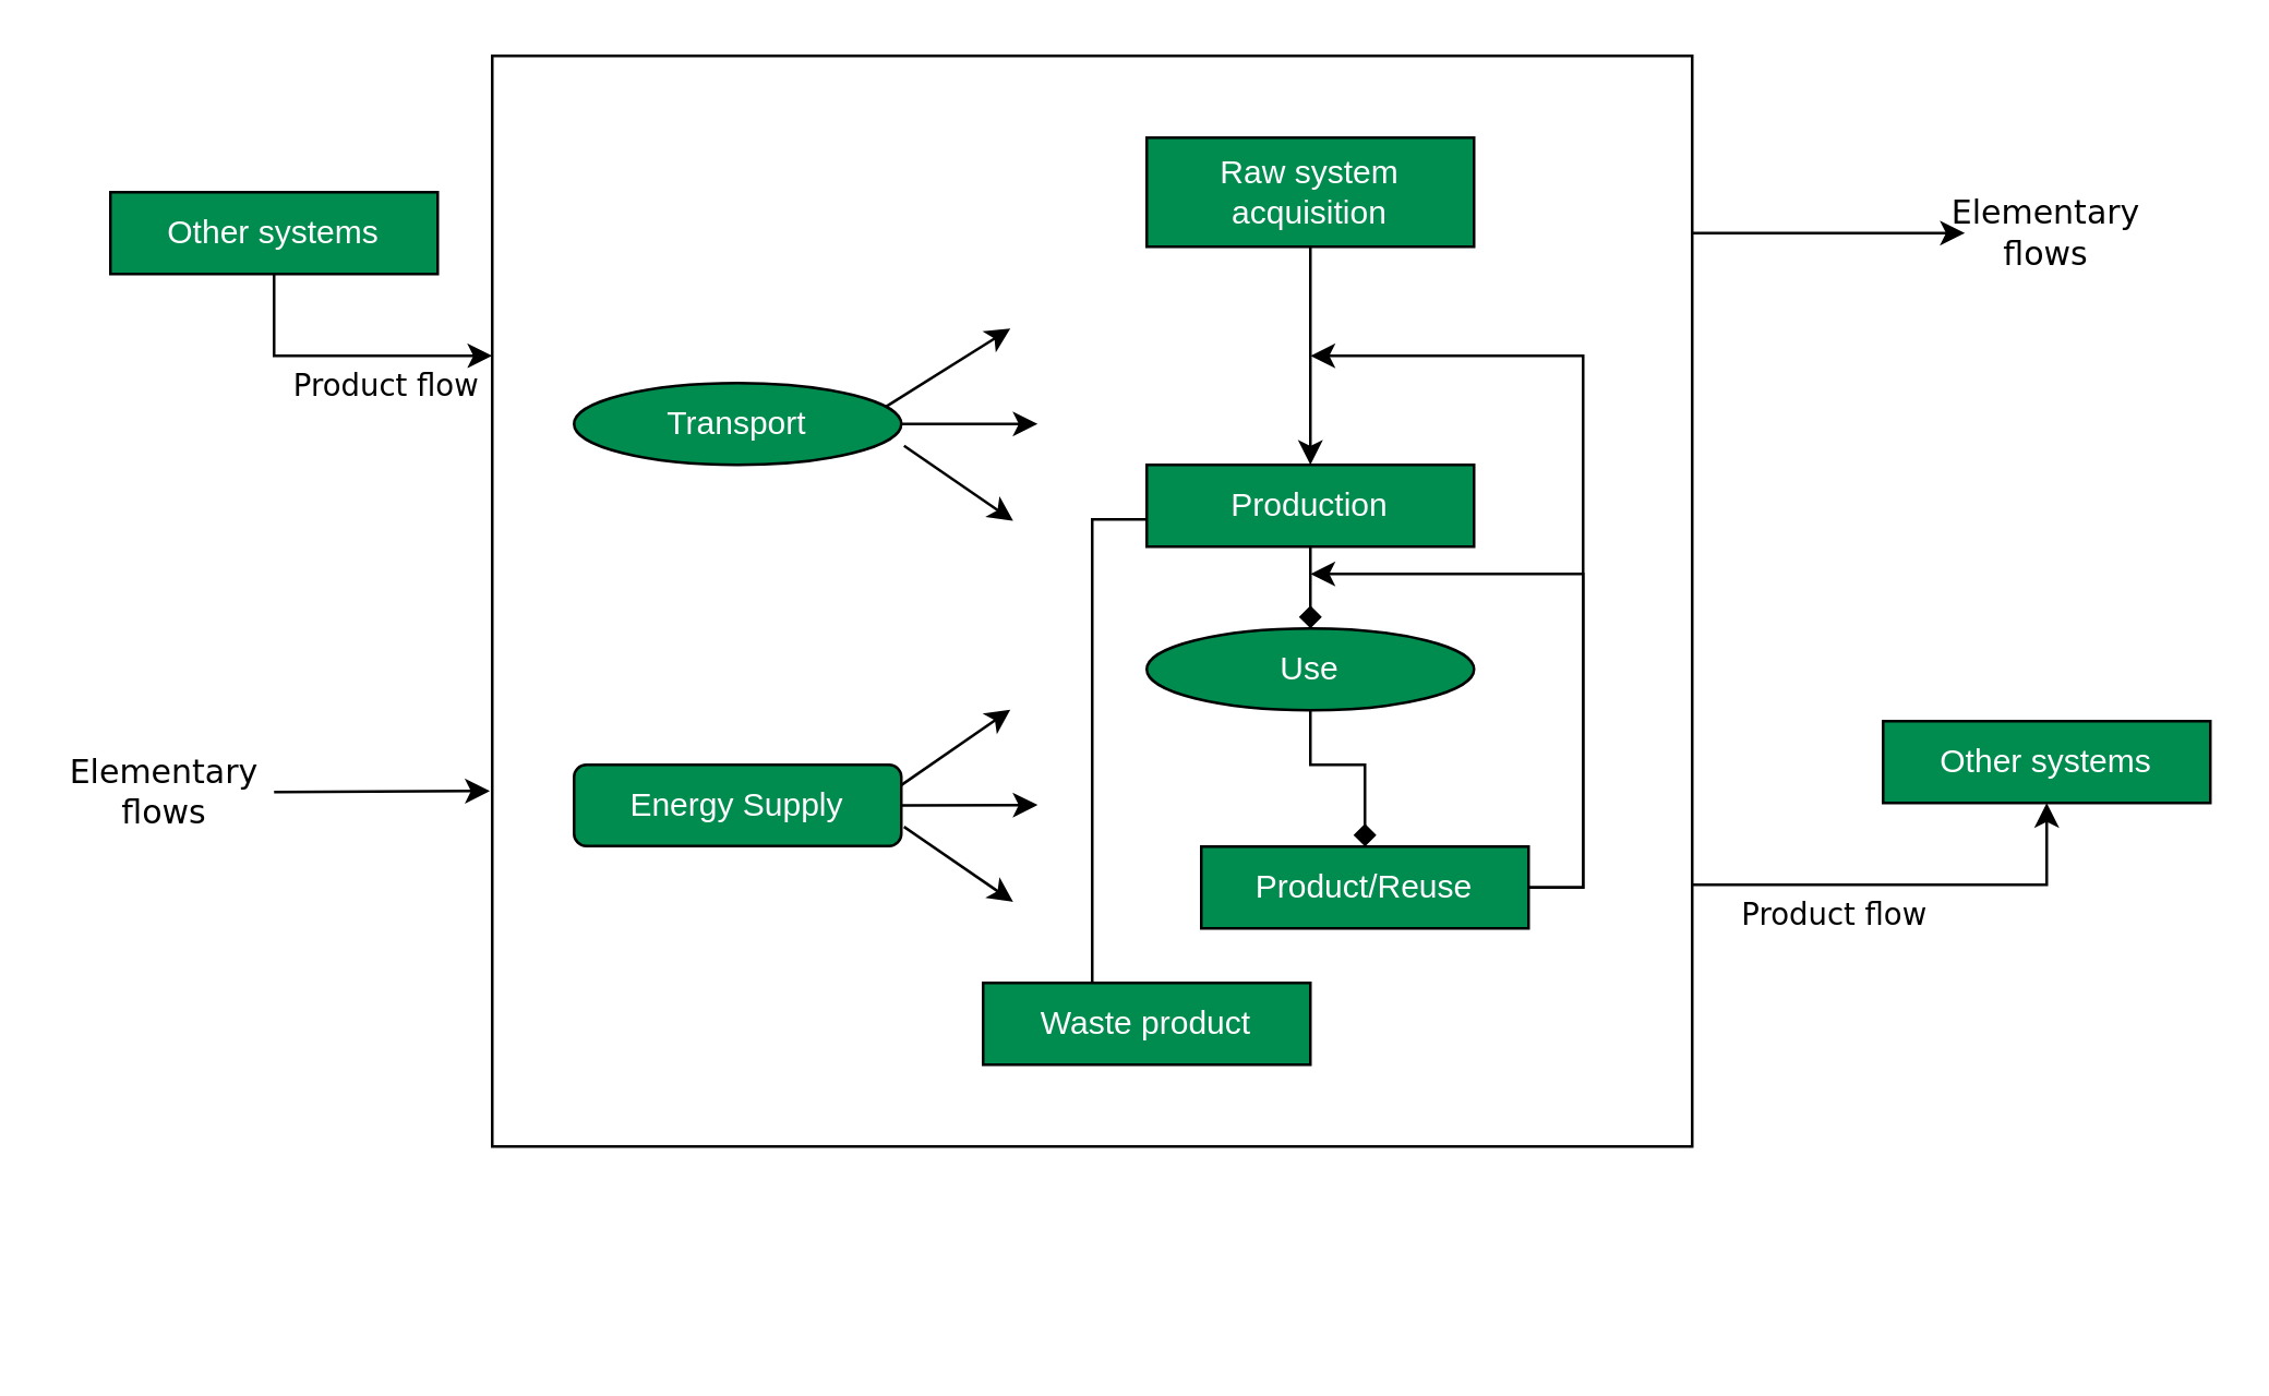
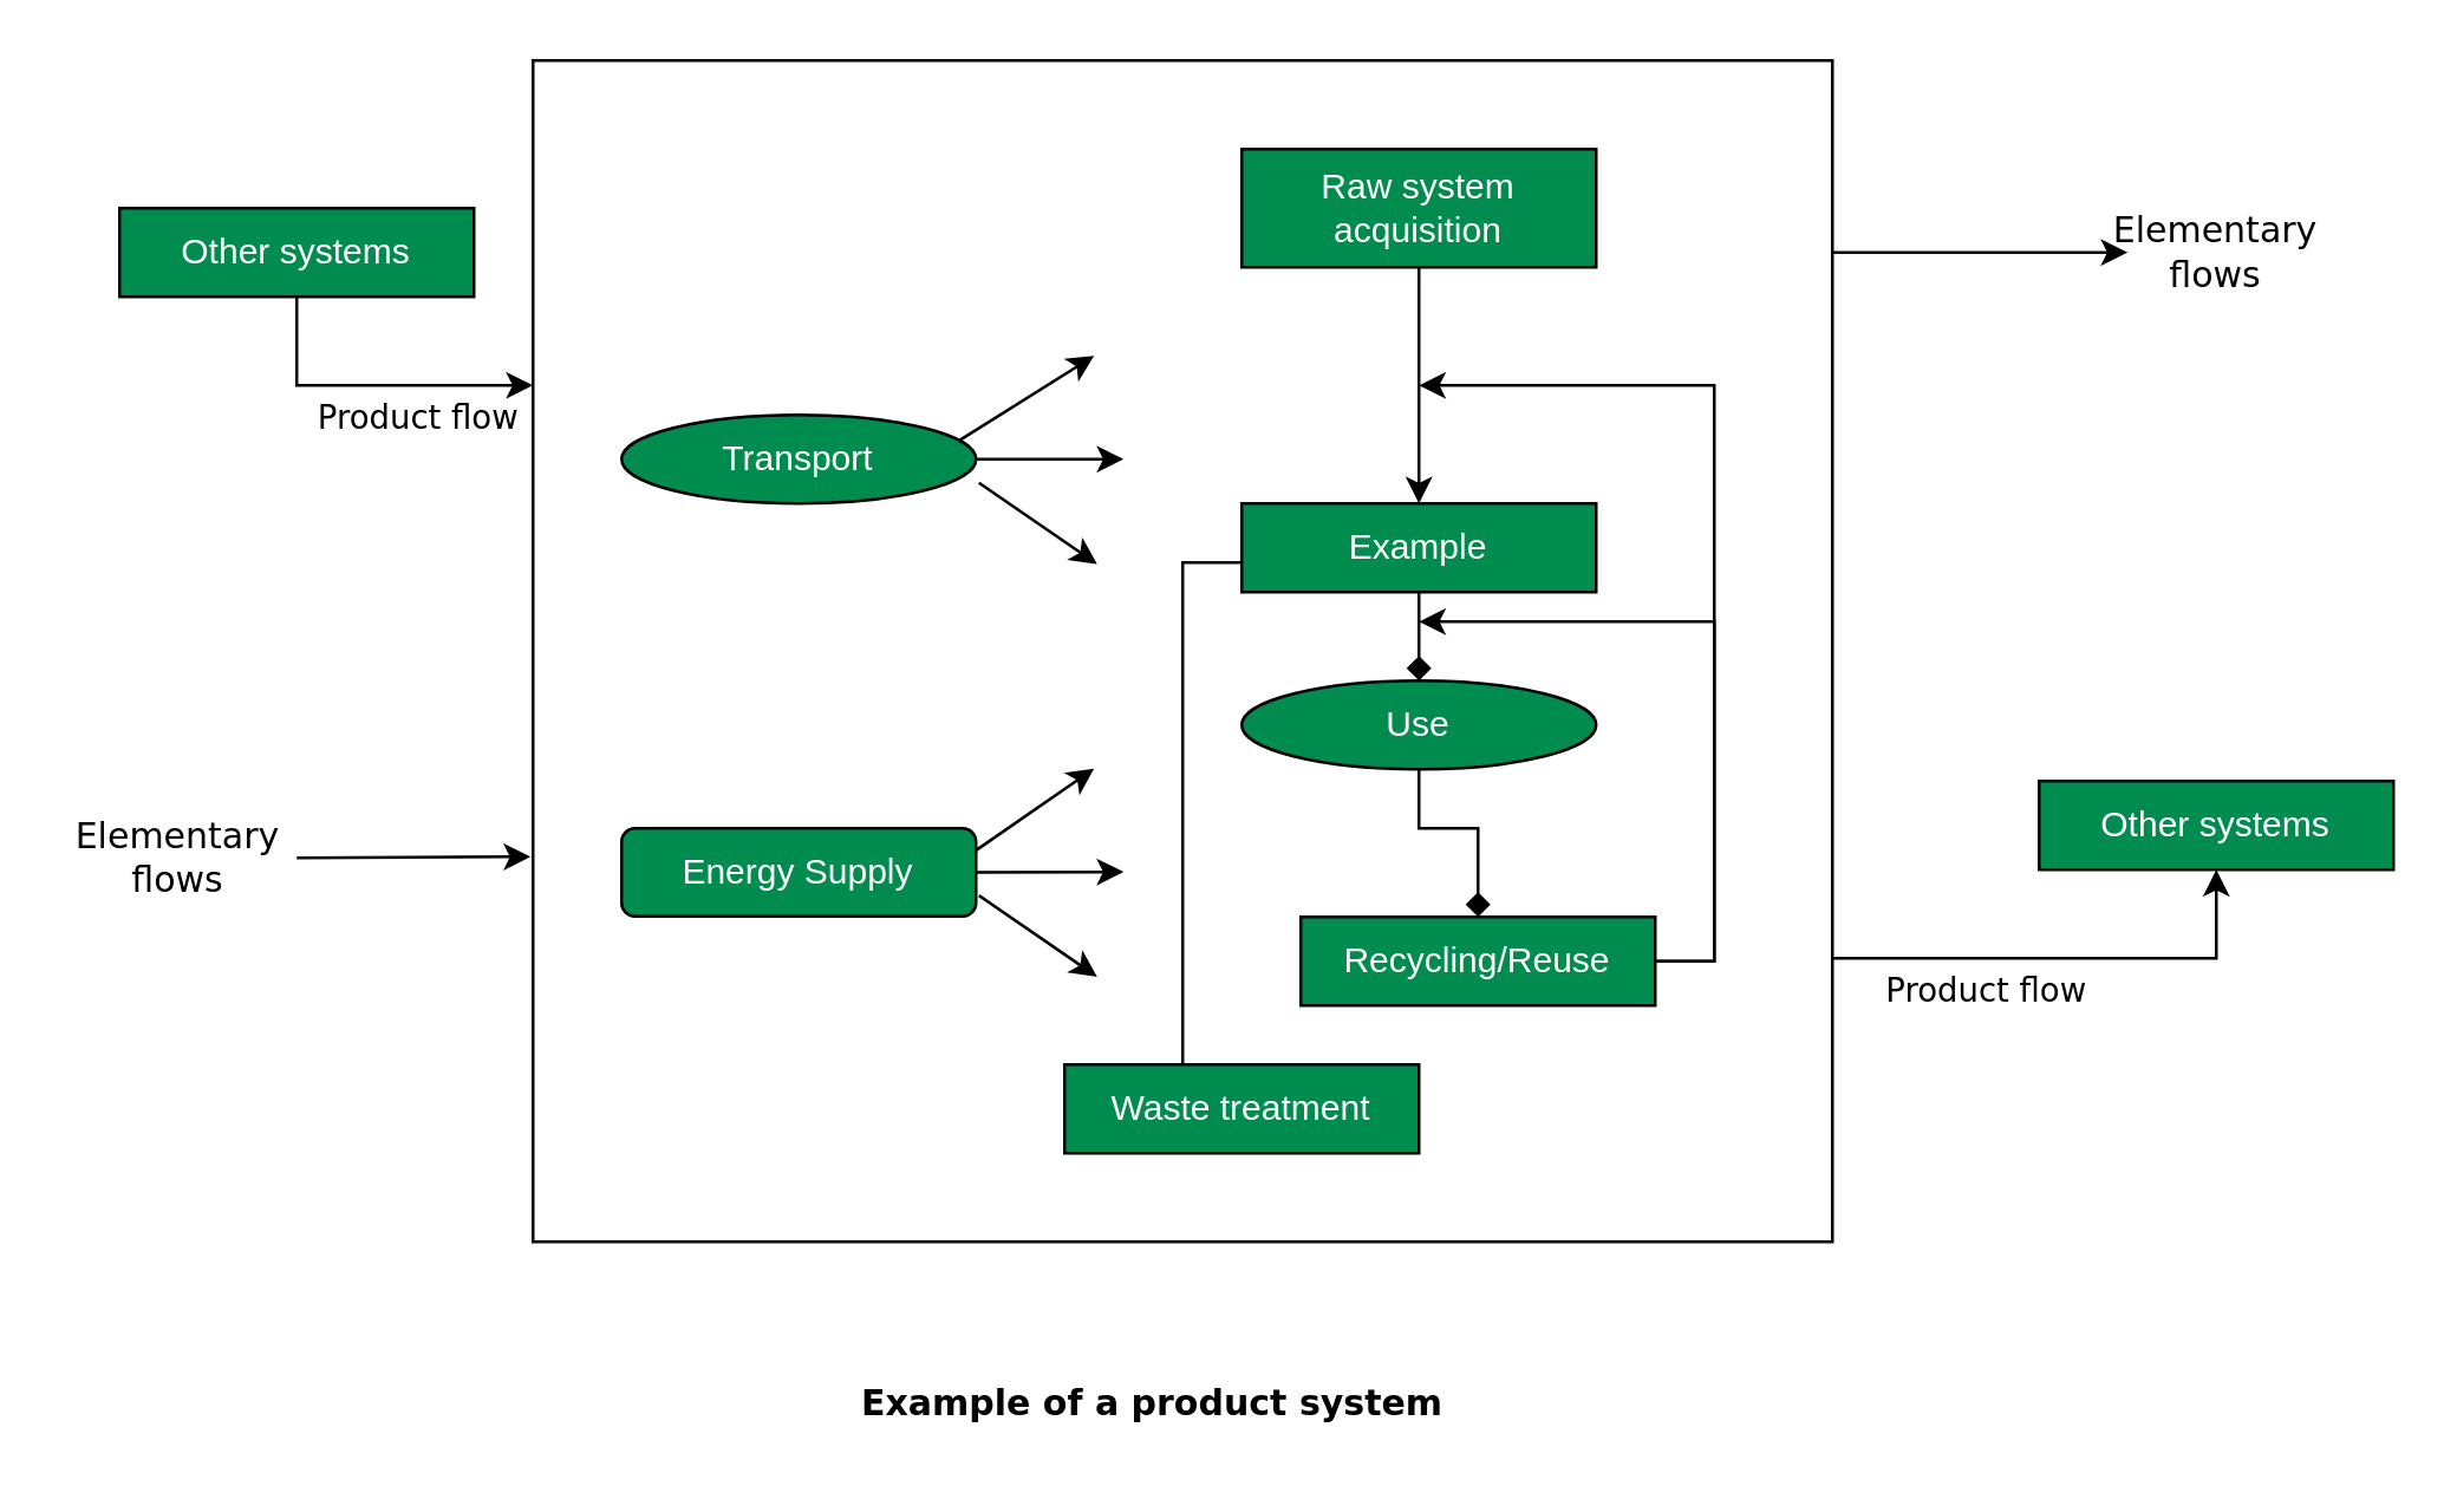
  <mxCell id="0" />
  <mxCell id="1" parent="0" />
+ <mxCell id="2" value="&lt;blockquote style=&quot;margin: 0 0 0 40px; border: none; padding: 0px;&quot;&gt;&lt;b&gt;Example of a product system&lt;/b&gt;&lt;/blockquote&gt;" style="text;html=1;strokeColor=none;fillColor=none;align=center;verticalAlign=middle;whiteSpace=wrap;rounded=0;fontFamily=Dejavu Sans;fontColor=#000000;" parent="1" vertex="1"><mxGeometry x="120" y="460" width="500" height="30" as="geometry" /></mxCell>
  <mxCell id="3" style="edgeStyle=orthogonalEdgeStyle;rounded=0;orthogonalLoop=1;jettySize=auto;html=1;fontFamily=Dejavu Sans;fontColor=#000000;" edge="1" parent="1" source="4" target="31"><mxGeometry relative="1" as="geometry"><mxPoint x="740" y="220" as="targetPoint" /><Array as="points"><mxPoint x="640" y="85" /><mxPoint x="640" y="85" /></Array></mxGeometry></mxCell>
  <mxCell id="4" value="" style="rounded=0;whiteSpace=wrap;html=1;fontFamily=Dejavu Sans;fontColor=#000000;strokeColor=#000000;fillColor=none;" vertex="1" parent="1"><mxGeometry x="180" y="20" width="440" height="400" as="geometry" /></mxCell>
  <mxCell id="5" value="Transport" style="ellipse;whiteSpace=wrap;html=1;strokeColor=#000000;fillColor=#008C4F;fontColor=#FFFFFF;" vertex="1" parent="1"><mxGeometry x="210" y="140" width="120" height="30" as="geometry" /></mxCell>
  <mxCell id="6" value="" style="group" vertex="1" connectable="0" parent="1"><mxGeometry x="331" y="120" width="49" height="70.5" as="geometry" /></mxCell>
  <mxCell id="7" style="rounded=0;orthogonalLoop=1;jettySize=auto;html=1;fontFamily=Dejavu Sans;fontColor=#000000;exitX=1;exitY=0.25;exitDx=0;exitDy=0;" edge="1" parent="6" source="5"><mxGeometry relative="1" as="geometry"><mxPoint x="39" as="targetPoint" /></mxGeometry></mxCell>
  <mxCell id="8" style="rounded=0;orthogonalLoop=1;jettySize=auto;html=1;fontFamily=Dejavu Sans;fontColor=#000000;exitX=1;exitY=0.5;exitDx=0;exitDy=0;" edge="1" parent="6" source="5"><mxGeometry relative="1" as="geometry"><mxPoint x="49" y="35.0" as="targetPoint" /><mxPoint x="9" y="37.5" as="sourcePoint" /></mxGeometry></mxCell>
  <mxCell id="9" style="rounded=0;orthogonalLoop=1;jettySize=auto;html=1;fontFamily=Dejavu Sans;fontColor=#000000;exitX=1;exitY=0.25;exitDx=0;exitDy=0;" edge="1" parent="6"><mxGeometry relative="1" as="geometry"><mxPoint x="40" y="70.5" as="targetPoint" /><mxPoint y="43" as="sourcePoint" /></mxGeometry></mxCell>
  <mxCell id="10" value="Energy Supply" style="whiteSpace=wrap;html=1;strokeColor=#000000;fillColor=#008C4F;fontColor=#FFFFFF;rounded=1;" vertex="1" parent="1"><mxGeometry x="210" y="280" width="120" height="29.75" as="geometry" /></mxCell>
  <mxCell id="11" value="" style="group" vertex="1" connectable="0" parent="1"><mxGeometry x="331" y="259.75" width="49" height="70.5" as="geometry" /></mxCell>
  <mxCell id="12" style="rounded=0;orthogonalLoop=1;jettySize=auto;html=1;fontFamily=Dejavu Sans;fontColor=#000000;exitX=1;exitY=0.25;exitDx=0;exitDy=0;" edge="1" parent="11" source="10"><mxGeometry relative="1" as="geometry"><mxPoint x="39" as="targetPoint" /></mxGeometry></mxCell>
  <mxCell id="13" style="rounded=0;orthogonalLoop=1;jettySize=auto;html=1;fontFamily=Dejavu Sans;fontColor=#000000;exitX=1;exitY=0.5;exitDx=0;exitDy=0;" edge="1" parent="11" source="10"><mxGeometry relative="1" as="geometry"><mxPoint x="49" y="35.0" as="targetPoint" /><mxPoint x="9" y="37.5" as="sourcePoint" /></mxGeometry></mxCell>
  <mxCell id="14" style="rounded=0;orthogonalLoop=1;jettySize=auto;html=1;fontFamily=Dejavu Sans;fontColor=#000000;exitX=1;exitY=0.25;exitDx=0;exitDy=0;" edge="1" parent="11"><mxGeometry relative="1" as="geometry"><mxPoint x="40" y="70.5" as="targetPoint" /><mxPoint y="43" as="sourcePoint" /></mxGeometry></mxCell>
  <mxCell id="15" style="edgeStyle=orthogonalEdgeStyle;rounded=0;orthogonalLoop=1;jettySize=auto;html=1;fontFamily=Dejavu Sans;fontColor=#000000;" edge="1" parent="1" source="17" target="4"><mxGeometry relative="1" as="geometry"><Array as="points"><mxPoint x="100" y="130" /></Array></mxGeometry></mxCell>
  <mxCell id="16" value="Product flow" style="edgeLabel;html=1;align=center;verticalAlign=middle;resizable=0;points=[];fontFamily=Dejavu Sans;fontColor=#000000;" vertex="1" connectable="0" parent="15"><mxGeometry x="0.544" y="-3" relative="1" as="geometry"><mxPoint x="-15" y="7" as="offset" /></mxGeometry></mxCell>
  <mxCell id="17" value="Other systems" style="rounded=0;whiteSpace=wrap;html=1;strokeColor=#000000;fillColor=#008C4F;fontColor=#FFFFFF;" vertex="1" parent="1"><mxGeometry x="40" y="70" width="120" height="30" as="geometry" /></mxCell>
  <mxCell id="18" value="" style="endArrow=classic;html=1;rounded=0;fontFamily=Dejavu Sans;fontColor=#000000;entryX=-0.002;entryY=0.674;entryDx=0;entryDy=0;entryPerimeter=0;" edge="1" parent="1" target="4"><mxGeometry width="50" height="50" relative="1" as="geometry"><mxPoint x="100" y="290" as="sourcePoint" /><mxPoint x="310" y="170" as="targetPoint" /></mxGeometry></mxCell>
  <mxCell id="19" value="Elementary flows" style="text;html=1;strokeColor=none;fillColor=none;align=center;verticalAlign=middle;whiteSpace=wrap;rounded=0;fontFamily=Dejavu Sans;fontColor=#000000;" vertex="1" parent="1"><mxGeometry x="20" y="274.75" width="80" height="30" as="geometry" /></mxCell>
  <mxCell id="20" style="edgeStyle=orthogonalEdgeStyle;rounded=0;orthogonalLoop=1;jettySize=auto;html=1;fontFamily=Dejavu Sans;fontColor=#000000;" edge="1" parent="1" source="21" target="23"><mxGeometry relative="1" as="geometry" /></mxCell>
  <mxCell id="21" value="Raw system acquisition" style="rounded=0;whiteSpace=wrap;html=1;strokeColor=#000000;fillColor=#008C4F;fontColor=#FFFFFF;" vertex="1" parent="1"><mxGeometry x="420" y="50" width="120" height="40" as="geometry" /></mxCell>
  <mxCell id="22" style="edgeStyle=orthogonalEdgeStyle;rounded=0;orthogonalLoop=1;jettySize=auto;html=1;fontFamily=Dejavu Sans;fontColor=#000000;endArrow=diamond;" edge="1" parent="1" source="23" target="25"><mxGeometry relative="1" as="geometry" /></mxCell>
- <mxCell id="23" value="Production" style="rounded=0;whiteSpace=wrap;html=1;strokeColor=#000000;fillColor=#008C4F;fontColor=#FFFFFF;" vertex="1" parent="1"><mxGeometry x="420" y="170" width="120" height="30" as="geometry" /></mxCell>
+ <mxCell id="23" value="Example" style="rounded=0;whiteSpace=wrap;html=1;strokeColor=#000000;fillColor=#008C4F;fontColor=#FFFFFF;" vertex="1" parent="1"><mxGeometry x="420" y="170" width="120" height="30" as="geometry" /></mxCell>
  <mxCell id="24" style="edgeStyle=orthogonalEdgeStyle;rounded=0;orthogonalLoop=1;jettySize=auto;html=1;fontFamily=Dejavu Sans;fontColor=#000000;endArrow=diamond;" edge="1" parent="1" source="25" target="27"><mxGeometry relative="1" as="geometry"><Array as="points"><mxPoint x="480" y="280" /><mxPoint x="500" y="280" /></Array></mxGeometry></mxCell>
  <mxCell id="25" value="Use" style="ellipse;whiteSpace=wrap;html=1;strokeColor=#000000;fillColor=#008C4F;fontColor=#FFFFFF;" vertex="1" parent="1"><mxGeometry x="420" y="230" width="120" height="30" as="geometry" /></mxCell>
  <mxCell id="26" style="edgeStyle=orthogonalEdgeStyle;rounded=0;orthogonalLoop=1;jettySize=auto;html=1;fontFamily=Dejavu Sans;fontColor=#000000;" edge="1" parent="1" source="27"><mxGeometry relative="1" as="geometry"><mxPoint x="480" y="210" as="targetPoint" /><Array as="points"><mxPoint x="580" y="325" /><mxPoint x="580" y="210" /></Array></mxGeometry></mxCell>
- <mxCell id="27" value="Product/Reuse" style="rounded=0;whiteSpace=wrap;html=1;strokeColor=#000000;fillColor=#008C4F;fontColor=#FFFFFF;" vertex="1" parent="1"><mxGeometry x="440" y="310" width="120" height="30" as="geometry" /></mxCell>
+ <mxCell id="27" value="Recycling/Reuse" style="rounded=0;whiteSpace=wrap;html=1;strokeColor=#000000;fillColor=#008C4F;fontColor=#FFFFFF;" vertex="1" parent="1"><mxGeometry x="440" y="310" width="120" height="30" as="geometry" /></mxCell>
  <mxCell id="28" style="edgeStyle=orthogonalEdgeStyle;rounded=0;orthogonalLoop=1;jettySize=auto;html=1;fontFamily=Dejavu Sans;fontColor=#000000;endArrow=none;" edge="1" parent="1" source="23" target="29"><mxGeometry relative="1" as="geometry"><mxPoint x="480" y="210" as="sourcePoint" /><Array as="points"><mxPoint x="400" y="190" /></Array></mxGeometry></mxCell>
- <mxCell id="29" value="Waste product" style="rounded=0;whiteSpace=wrap;html=1;strokeColor=#000000;fillColor=#008C4F;fontColor=#FFFFFF;" vertex="1" parent="1"><mxGeometry x="360" y="360" width="120" height="30" as="geometry" /></mxCell>
+ <mxCell id="29" value="Waste treatment" style="rounded=0;whiteSpace=wrap;html=1;strokeColor=#000000;fillColor=#008C4F;fontColor=#FFFFFF;" vertex="1" parent="1"><mxGeometry x="360" y="360" width="120" height="30" as="geometry" /></mxCell>
  <mxCell id="30" style="edgeStyle=orthogonalEdgeStyle;rounded=0;orthogonalLoop=1;jettySize=auto;html=1;fontFamily=Dejavu Sans;fontColor=#000000;" edge="1" parent="1"><mxGeometry relative="1" as="geometry"><mxPoint x="560" y="325.034" as="sourcePoint" /><mxPoint x="480" y="130" as="targetPoint" /><Array as="points"><mxPoint x="580" y="325" /><mxPoint x="580" y="130" /><mxPoint x="480" y="130" /></Array></mxGeometry></mxCell>
  <mxCell id="31" value="Elementary flows" style="text;html=1;strokeColor=none;fillColor=none;align=center;verticalAlign=middle;whiteSpace=wrap;rounded=0;fontFamily=Dejavu Sans;fontColor=#000000;" vertex="1" parent="1"><mxGeometry x="720" y="70" width="60" height="30" as="geometry" /></mxCell>
  <mxCell id="32" style="edgeStyle=orthogonalEdgeStyle;rounded=0;orthogonalLoop=1;jettySize=auto;html=1;fontFamily=Dejavu Sans;fontColor=#000000;" edge="1" parent="1" source="4" target="34"><mxGeometry relative="1" as="geometry"><Array as="points"><mxPoint x="750" y="324" /></Array><mxPoint x="830" y="324" as="sourcePoint" /></mxGeometry></mxCell>
  <mxCell id="33" value="Product flow" style="edgeLabel;html=1;align=center;verticalAlign=middle;resizable=0;points=[];fontFamily=Dejavu Sans;fontColor=#000000;" vertex="1" connectable="0" parent="32"><mxGeometry x="0.544" y="-3" relative="1" as="geometry"><mxPoint x="-73" y="7" as="offset" /></mxGeometry></mxCell>
  <mxCell id="34" value="Other systems" style="rounded=0;whiteSpace=wrap;html=1;strokeColor=#000000;fillColor=#008C4F;fontColor=#FFFFFF;" vertex="1" parent="1"><mxGeometry x="690" y="264" width="120" height="30" as="geometry" /></mxCell>
